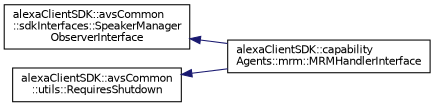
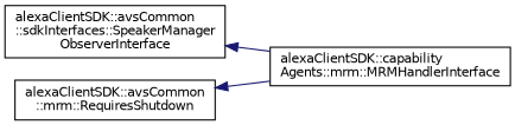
  digraph {
    rankdir=LR
    node [color=black fillcolor=white fontname=Helvetica fontsize=10 shape=record style=filled]
    edge [color=midnightblue dir=back fontname=Helvetica fontsize=10 labelfontname=Helvetica labelfontsize=10 style=solid]
    n1 [height=0.2 label="alexaClientSDK::capability\lAgents::mrm::MRMHandlerInterface" width=0.4]
    n2 [height=0.2 label="alexaClientSDK::avsCommon\l::sdkInterfaces::SpeakerManager\lObserverInterface" width=0.4]
-   n3 [height=0.2 label="alexaClientSDK::avsCommon\l::utils::RequiresShutdown" width=0.4]
+   n3 [height=0.2 label="alexaClientSDK::avsCommon\l::mrm::RequiresShutdown" width=0.4]
    n2 -> n1
    n3 -> n1
  }
